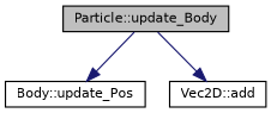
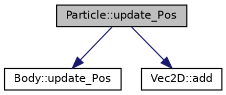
  digraph {
    rankdir=TB
    node [color=black fillcolor=white fontname=Helvetica fontsize=10 shape=record style=filled]
    edge [color=midnightblue fontname=Helvetica fontsize=10 labelfontname=Helvetica labelfontsize=10 style=solid]
-   n1 [fillcolor=grey75 fontcolor=black height=0.2 label="Particle::update_Body" width=0.4]
+   n1 [fillcolor=grey75 fontcolor=black height=0.2 label="Particle::update_Pos" width=0.4]
    n2 [height=0.2 label="Body::update_Pos" width=0.4]
    n3 [height=0.2 label="Vec2D::add" width=0.4]
    n1 -> n2
    n1 -> n3
  }
